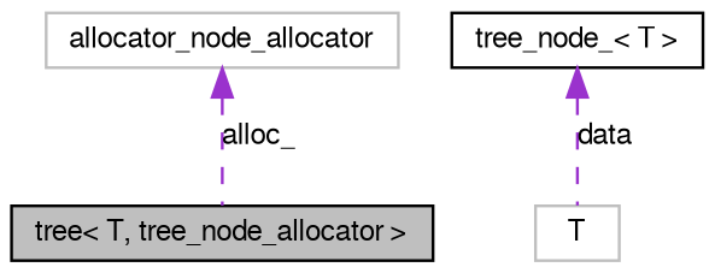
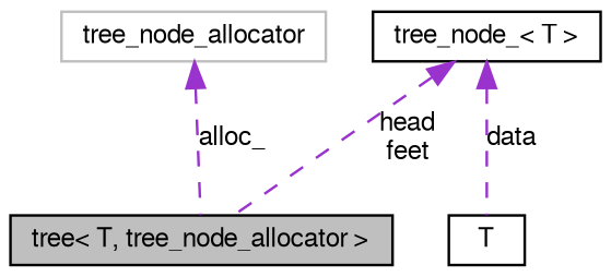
  digraph {
    node [color=black fontname=FreeSans fontsize=10 shape=record]
    edge [color=darkorchid3 dir=back fontname=FreeSans fontsize=10 labelfontname=FreeSans labelfontsize=10 style=dashed]
    n1 [fillcolor=grey75 fontcolor=black height=0.2 label="tree\< T, tree_node_allocator \>" style=filled width=0.4]
-   n2 [color=grey75 height=0.2 label=allocator_node_allocator width=0.4]
+   n2 [color=grey75 height=0.2 label=tree_node_allocator width=0.4]
    n3 [height=0.2 label="tree_node_\< T \>" width=0.4]
-   n4 [color=grey75 height=0.2 label=T width=0.4]
+   n4 [height=0.2 label=T width=0.4]
    n2 -> n1 [label=alloc_]
+   n3 -> n1 [label="head\nfeet"]
    n3 -> n4 [label=data]
  }
